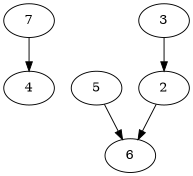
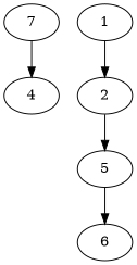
  digraph {
    n1 [alpha=32.94 label=7]
    4 [alpha=30.38]
    2 [alpha=33.94]
    5 [alpha=37.57]
-   3 [alpha=29.29]
+   3 [alpha=29.29 label=1]
    6 [alpha=29.98]
    n1 -> 4
-   2 -> 6
+   2 -> 5
    5 -> 6
    3 -> 2
  }
